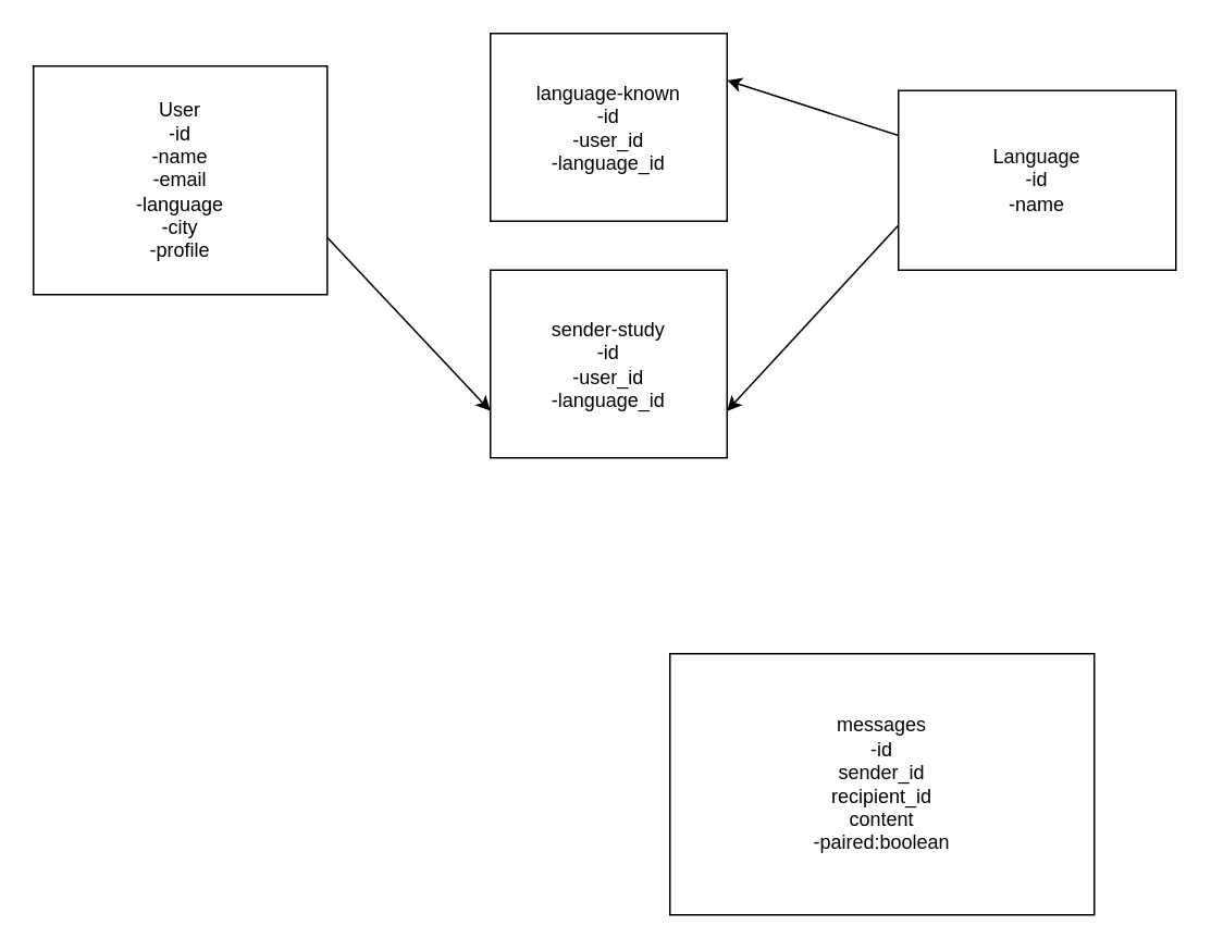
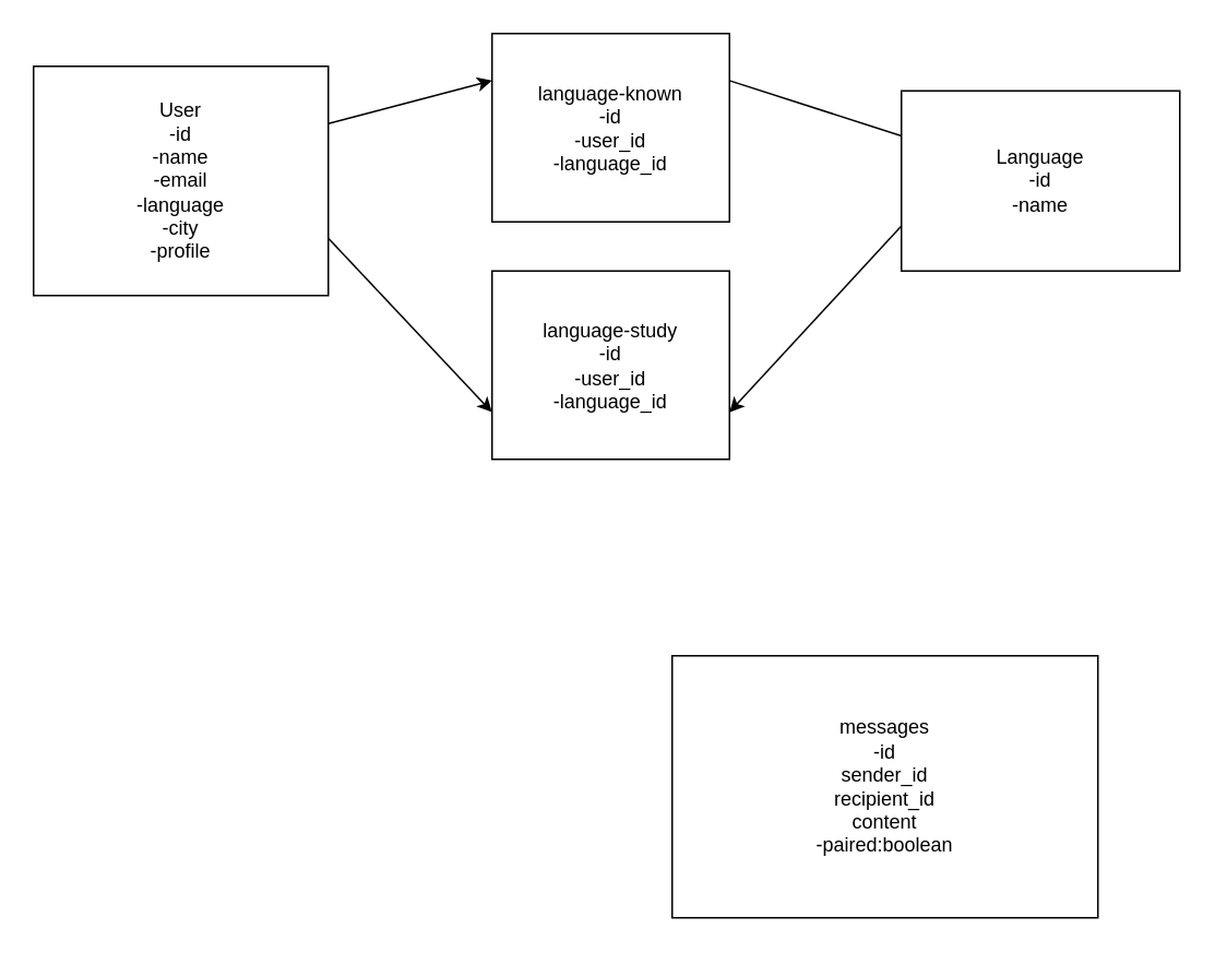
  <mxCell id="0" />
  <mxCell id="1" parent="0" />
+ <mxCell id="2" style="edgeStyle=none;html=1;exitX=1;exitY=0.25;exitDx=0;exitDy=0;entryX=0;entryY=0.25;entryDx=0;entryDy=0;" parent="1" source="4" target="8" edge="1"><mxGeometry relative="1" as="geometry" /></mxCell>
  <mxCell id="3" style="edgeStyle=none;html=1;exitX=1;exitY=0.75;exitDx=0;exitDy=0;entryX=0;entryY=0.75;entryDx=0;entryDy=0;" parent="1" source="4" target="9" edge="1"><mxGeometry relative="1" as="geometry" /></mxCell>
  <mxCell id="4" value="User&lt;br&gt;-id&lt;br&gt;-name&lt;br&gt;-email&lt;br&gt;-language&lt;br&gt;-city&lt;br&gt;-profile" style="whiteSpace=wrap;html=1;" parent="1" vertex="1"><mxGeometry x="20" y="40" width="180" height="140" as="geometry" /></mxCell>
- <mxCell id="5" style="edgeStyle=none;html=1;exitX=0;exitY=0.25;exitDx=0;exitDy=0;entryX=1;entryY=0.25;entryDx=0;entryDy=0;" parent="1" source="7" target="8" edge="1"><mxGeometry relative="1" as="geometry" /></mxCell>
+ <mxCell id="5" style="edgeStyle=none;html=1;exitX=0;exitY=0.25;exitDx=0;exitDy=0;entryX=1;entryY=0.25;entryDx=0;entryDy=0;endArrow=none;" parent="1" source="7" target="8" edge="1"><mxGeometry relative="1" as="geometry" /></mxCell>
  <mxCell id="6" style="edgeStyle=none;html=1;exitX=0;exitY=0.75;exitDx=0;exitDy=0;entryX=1;entryY=0.75;entryDx=0;entryDy=0;" parent="1" source="7" target="9" edge="1"><mxGeometry relative="1" as="geometry" /></mxCell>
  <mxCell id="7" value="Language&lt;br&gt;-id&lt;br&gt;-name" style="whiteSpace=wrap;html=1;" parent="1" vertex="1"><mxGeometry x="550" y="55" width="170" height="110" as="geometry" /></mxCell>
  <mxCell id="8" value="language-known&lt;br&gt;-id&lt;br&gt;-user_id&lt;br&gt;-language_id" style="whiteSpace=wrap;html=1;" parent="1" vertex="1"><mxGeometry x="300" y="20" width="145" height="115" as="geometry" /></mxCell>
- <mxCell id="9" value="sender-study&lt;br&gt;-id&lt;br&gt;-user_id&lt;br&gt;-language_id" style="whiteSpace=wrap;html=1;" parent="1" vertex="1"><mxGeometry x="300" y="165" width="145" height="115" as="geometry" /></mxCell>
+ <mxCell id="9" value="language-study&lt;br&gt;-id&lt;br&gt;-user_id&lt;br&gt;-language_id" style="whiteSpace=wrap;html=1;" parent="1" vertex="1"><mxGeometry x="300" y="165" width="145" height="115" as="geometry" /></mxCell>
  <mxCell id="10" value="messages&lt;br&gt;-id&lt;br&gt;sender_id&lt;br&gt;recipient_id&lt;br&gt;content&lt;br&gt;-paired:boolean" style="whiteSpace=wrap;html=1;" vertex="1" parent="1"><mxGeometry x="410" y="400" width="260" height="160" as="geometry" /></mxCell>
